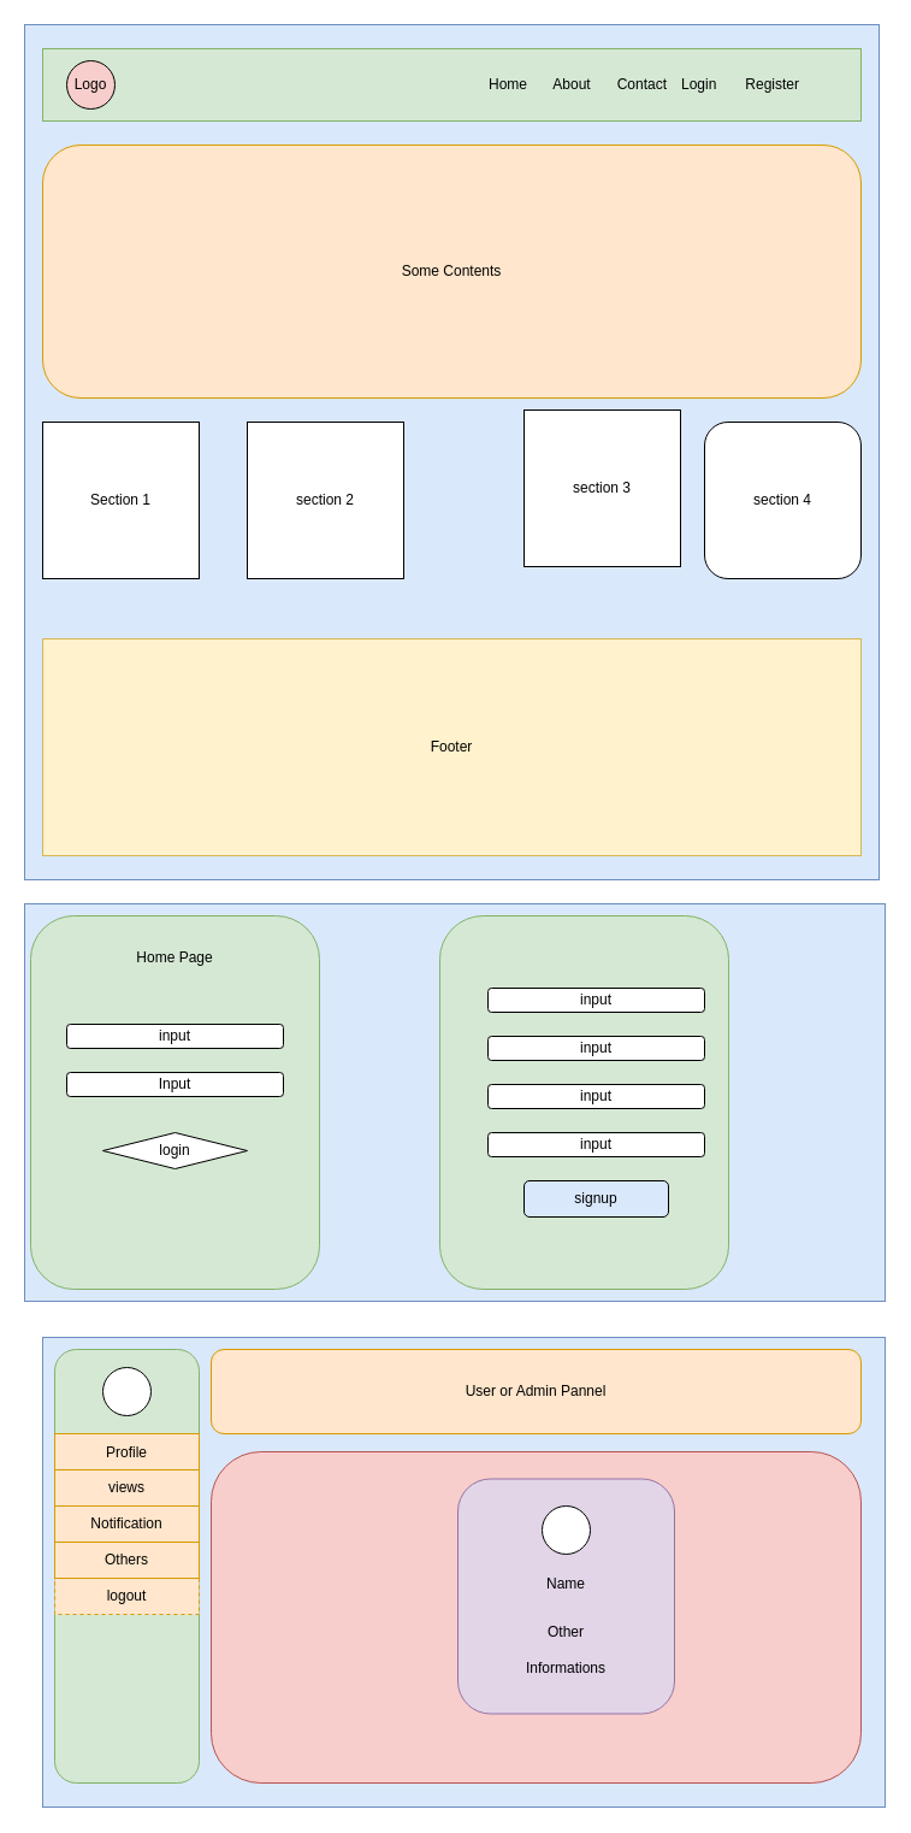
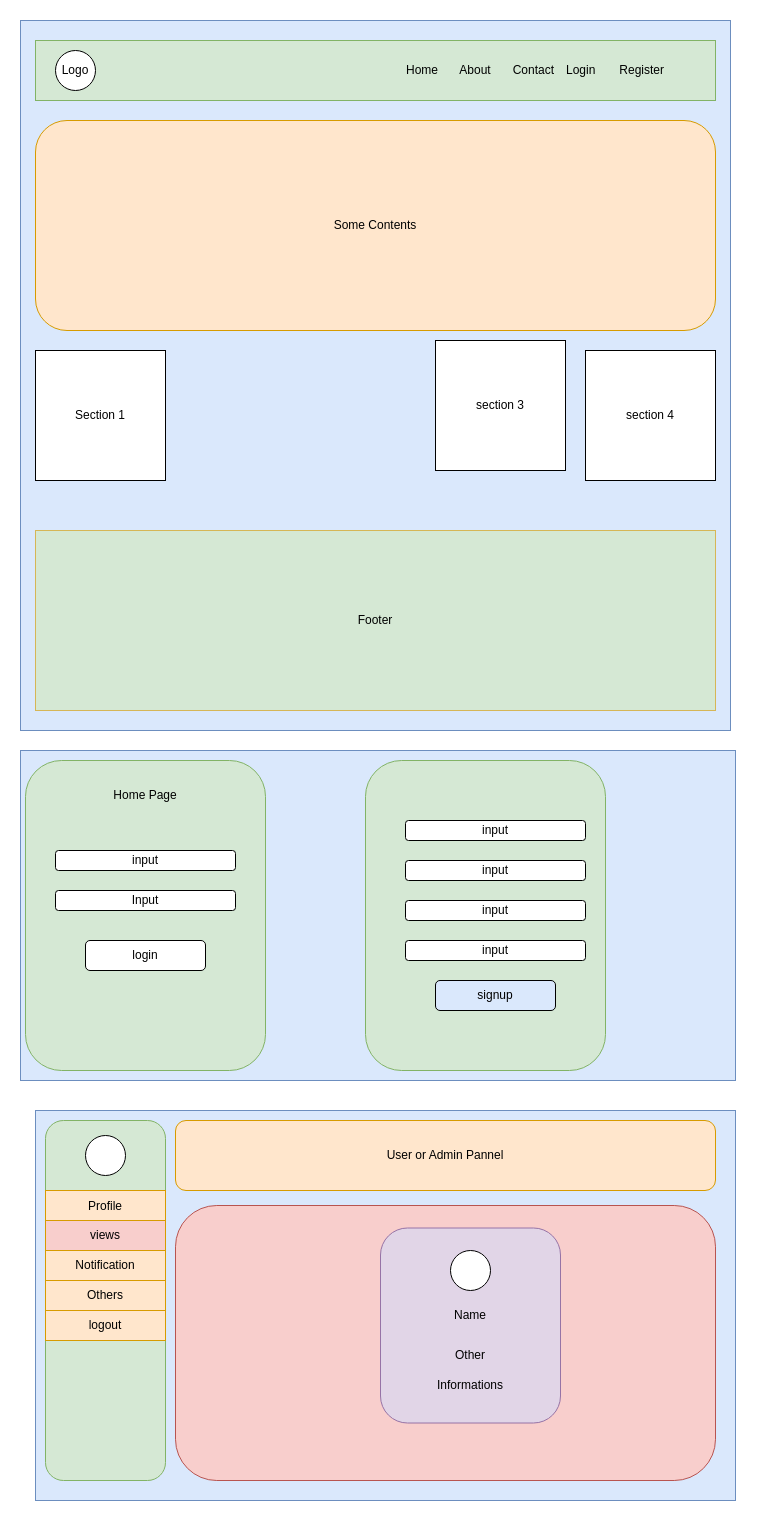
  <mxCell id="0" />
  <mxCell id="1" parent="0" />
  <mxCell id="2" value="" style="whiteSpace=wrap;html=1;aspect=fixed;fillColor=#dae8fc;strokeColor=#6c8ebf;" vertex="1" parent="1"><mxGeometry x="20" y="20" width="710" height="710" as="geometry" /></mxCell>
  <mxCell id="3" value="" style="rounded=0;whiteSpace=wrap;html=1;fillColor=#d5e8d4;strokeColor=#82b366;" vertex="1" parent="1"><mxGeometry x="35" y="40" width="680" height="60" as="geometry" /></mxCell>
- <mxCell id="4" value="Logo" style="ellipse;whiteSpace=wrap;html=1;aspect=fixed;fillColor=#f8cecc;" vertex="1" parent="1"><mxGeometry x="55" y="50" width="40" height="40" as="geometry" /></mxCell>
+ <mxCell id="4" value="Logo" style="ellipse;whiteSpace=wrap;html=1;aspect=fixed;" vertex="1" parent="1"><mxGeometry x="55" y="50" width="40" height="40" as="geometry" /></mxCell>
  <mxCell id="5" value="Home&lt;span style=&quot;white-space: pre;&quot;&gt;&#09;&lt;/span&gt;About&lt;span style=&quot;white-space: pre;&quot;&gt;&#09;&lt;/span&gt;Contact&lt;span style=&quot;white-space: pre;&quot;&gt;&#09;&lt;/span&gt;Login&lt;span style=&quot;white-space: pre;&quot;&gt;&#09;&lt;/span&gt;Register" style="text;html=1;strokeColor=none;fillColor=none;align=center;verticalAlign=middle;whiteSpace=wrap;rounded=0;" vertex="1" parent="1"><mxGeometry x="365" y="60" width="340" height="20" as="geometry" /></mxCell>
  <mxCell id="6" value="Some Contents" style="rounded=1;whiteSpace=wrap;html=1;fillColor=#ffe6cc;strokeColor=#d79b00;" vertex="1" parent="1"><mxGeometry x="35" y="120" width="680" height="210" as="geometry" /></mxCell>
- <mxCell id="7" value="section 4" style="whiteSpace=wrap;html=1;aspect=fixed;rounded=1;" vertex="1" parent="1"><mxGeometry x="585" y="350" width="130" height="130" as="geometry" /></mxCell>
+ <mxCell id="7" value="section 4" style="whiteSpace=wrap;html=1;aspect=fixed;" vertex="1" parent="1"><mxGeometry x="585" y="350" width="130" height="130" as="geometry" /></mxCell>
  <mxCell id="8" value="section 3" style="whiteSpace=wrap;html=1;aspect=fixed;" vertex="1" parent="1"><mxGeometry x="435" y="340" width="130" height="130" as="geometry" /></mxCell>
- <mxCell id="9" value="section 2" style="whiteSpace=wrap;html=1;aspect=fixed;" vertex="1" parent="1"><mxGeometry x="205" y="350" width="130" height="130" as="geometry" /></mxCell>
  <mxCell id="10" value="Section 1" style="whiteSpace=wrap;html=1;aspect=fixed;" vertex="1" parent="1"><mxGeometry x="35" y="350" width="130" height="130" as="geometry" /></mxCell>
- <mxCell id="11" value="Footer" style="rounded=0;whiteSpace=wrap;html=1;fillColor=#fff2cc;strokeColor=#d6b656;" vertex="1" parent="1"><mxGeometry x="35" y="530" width="680" height="180" as="geometry" /></mxCell>
+ <mxCell id="11" value="Footer" style="rounded=0;whiteSpace=wrap;html=1;fillColor=#d5e8d4;strokeColor=#d6b656;" vertex="1" parent="1"><mxGeometry x="35" y="530" width="680" height="180" as="geometry" /></mxCell>
  <mxCell id="12" value="" style="rounded=0;whiteSpace=wrap;html=1;fillColor=#dae8fc;strokeColor=#6c8ebf;" vertex="1" parent="1"><mxGeometry x="35" y="1110" width="700" height="390" as="geometry" /></mxCell>
  <mxCell id="13" value="" style="rounded=1;whiteSpace=wrap;html=1;fillColor=#d5e8d4;strokeColor=#82b366;" vertex="1" parent="1"><mxGeometry x="45" y="1120" width="120" height="360" as="geometry" /></mxCell>
  <mxCell id="14" value="User or Admin Pannel" style="rounded=1;whiteSpace=wrap;html=1;fillColor=#ffe6cc;strokeColor=#d79b00;" vertex="1" parent="1"><mxGeometry x="175" y="1120" width="540" height="70" as="geometry" /></mxCell>
  <mxCell id="15" value="Profile" style="rounded=0;whiteSpace=wrap;html=1;fillColor=#ffe6cc;strokeColor=#d79b00;" vertex="1" parent="1"><mxGeometry x="45" y="1190" width="120" height="31" as="geometry" /></mxCell>
- <mxCell id="16" value="logout" style="rounded=0;whiteSpace=wrap;html=1;fillColor=#ffe6cc;strokeColor=#d79b00;dashed=1;" vertex="1" parent="1"><mxGeometry x="45" y="1310" width="120" height="30" as="geometry" /></mxCell>
+ <mxCell id="16" value="logout" style="rounded=0;whiteSpace=wrap;html=1;fillColor=#ffe6cc;strokeColor=#d79b00;" vertex="1" parent="1"><mxGeometry x="45" y="1310" width="120" height="30" as="geometry" /></mxCell>
  <mxCell id="17" value="Others" style="rounded=0;whiteSpace=wrap;html=1;fillColor=#ffe6cc;strokeColor=#d79b00;" vertex="1" parent="1"><mxGeometry x="45" y="1280" width="120" height="30" as="geometry" /></mxCell>
- <mxCell id="18" value="views" style="rounded=0;whiteSpace=wrap;html=1;fillColor=#ffe6cc;strokeColor=#d79b00;" vertex="1" parent="1"><mxGeometry x="45" y="1220" width="120" height="30" as="geometry" /></mxCell>
+ <mxCell id="18" value="views" style="rounded=0;whiteSpace=wrap;html=1;fillColor=#f8cecc;strokeColor=#d79b00;" vertex="1" parent="1"><mxGeometry x="45" y="1220" width="120" height="30" as="geometry" /></mxCell>
  <mxCell id="19" value="Notification" style="rounded=0;whiteSpace=wrap;html=1;fillColor=#ffe6cc;strokeColor=#d79b00;" vertex="1" parent="1"><mxGeometry x="45" y="1250" width="120" height="30" as="geometry" /></mxCell>
  <mxCell id="20" value="" style="ellipse;whiteSpace=wrap;html=1;aspect=fixed;" vertex="1" parent="1"><mxGeometry x="85" y="1135" width="40" height="40" as="geometry" /></mxCell>
  <mxCell id="21" value="" style="rounded=1;whiteSpace=wrap;html=1;fillColor=#f8cecc;strokeColor=#b85450;" vertex="1" parent="1"><mxGeometry x="175" y="1205" width="540" height="275" as="geometry" /></mxCell>
  <mxCell id="22" value="" style="rounded=0;whiteSpace=wrap;html=1;fillColor=#dae8fc;strokeColor=#6c8ebf;" vertex="1" parent="1"><mxGeometry x="20" y="750" width="715" height="330" as="geometry" /></mxCell>
  <mxCell id="23" value="" style="rounded=1;whiteSpace=wrap;html=1;fillColor=#d5e8d4;strokeColor=#82b366;" vertex="1" parent="1"><mxGeometry x="25" y="760" width="240" height="310" as="geometry" /></mxCell>
  <mxCell id="24" value="Home Page" style="text;html=1;strokeColor=none;fillColor=none;align=center;verticalAlign=middle;whiteSpace=wrap;rounded=0;" vertex="1" parent="1"><mxGeometry x="105" y="780" width="80" height="30" as="geometry" /></mxCell>
  <mxCell id="25" value="input" style="rounded=1;whiteSpace=wrap;html=1;" vertex="1" parent="1"><mxGeometry x="55" y="850" width="180" height="20" as="geometry" /></mxCell>
  <mxCell id="26" value="Input" style="rounded=1;whiteSpace=wrap;html=1;" vertex="1" parent="1"><mxGeometry x="55" y="890" width="180" height="20" as="geometry" /></mxCell>
- <mxCell id="27" value="login" style="rhombus;whiteSpace=wrap;html=1;" vertex="1" parent="1"><mxGeometry x="85" y="940" width="120" height="30" as="geometry" /></mxCell>
+ <mxCell id="27" value="login" style="rounded=1;whiteSpace=wrap;html=1;" vertex="1" parent="1"><mxGeometry x="85" y="940" width="120" height="30" as="geometry" /></mxCell>
  <mxCell id="28" value="" style="rounded=1;whiteSpace=wrap;html=1;fillColor=#d5e8d4;strokeColor=#82b366;" vertex="1" parent="1"><mxGeometry x="365" y="760" width="240" height="310" as="geometry" /></mxCell>
  <mxCell id="29" value="input" style="rounded=1;whiteSpace=wrap;html=1;" vertex="1" parent="1"><mxGeometry x="405" y="820" width="180" height="20" as="geometry" /></mxCell>
  <mxCell id="30" value="input" style="rounded=1;whiteSpace=wrap;html=1;" vertex="1" parent="1"><mxGeometry x="405" y="860" width="180" height="20" as="geometry" /></mxCell>
  <mxCell id="31" value="input" style="rounded=1;whiteSpace=wrap;html=1;" vertex="1" parent="1"><mxGeometry x="405" y="900" width="180" height="20" as="geometry" /></mxCell>
  <mxCell id="32" value="input" style="rounded=1;whiteSpace=wrap;html=1;" vertex="1" parent="1"><mxGeometry x="405" y="940" width="180" height="20" as="geometry" /></mxCell>
  <mxCell id="33" value="signup" style="rounded=1;whiteSpace=wrap;html=1;fillColor=#dae8fc;" vertex="1" parent="1"><mxGeometry x="435" y="980" width="120" height="30" as="geometry" /></mxCell>
  <mxCell id="34" value="" style="rounded=1;whiteSpace=wrap;html=1;fillColor=#e1d5e7;strokeColor=#9673a6;" vertex="1" parent="1"><mxGeometry x="380" y="1227.5" width="180" height="195" as="geometry" /></mxCell>
  <mxCell id="35" value="" style="ellipse;whiteSpace=wrap;html=1;aspect=fixed;" vertex="1" parent="1"><mxGeometry x="450" y="1250" width="40" height="40" as="geometry" /></mxCell>
  <mxCell id="36" value="Name" style="text;html=1;strokeColor=none;fillColor=none;align=center;verticalAlign=middle;whiteSpace=wrap;rounded=0;" vertex="1" parent="1"><mxGeometry x="440" y="1300" width="60" height="30" as="geometry" /></mxCell>
  <mxCell id="37" value="Other" style="text;html=1;strokeColor=none;fillColor=none;align=center;verticalAlign=middle;whiteSpace=wrap;rounded=0;" vertex="1" parent="1"><mxGeometry x="440" y="1340" width="60" height="30" as="geometry" /></mxCell>
  <mxCell id="38" value="Informations" style="text;html=1;strokeColor=none;fillColor=none;align=center;verticalAlign=middle;whiteSpace=wrap;rounded=0;" vertex="1" parent="1"><mxGeometry x="440" y="1370" width="60" height="30" as="geometry" /></mxCell>
